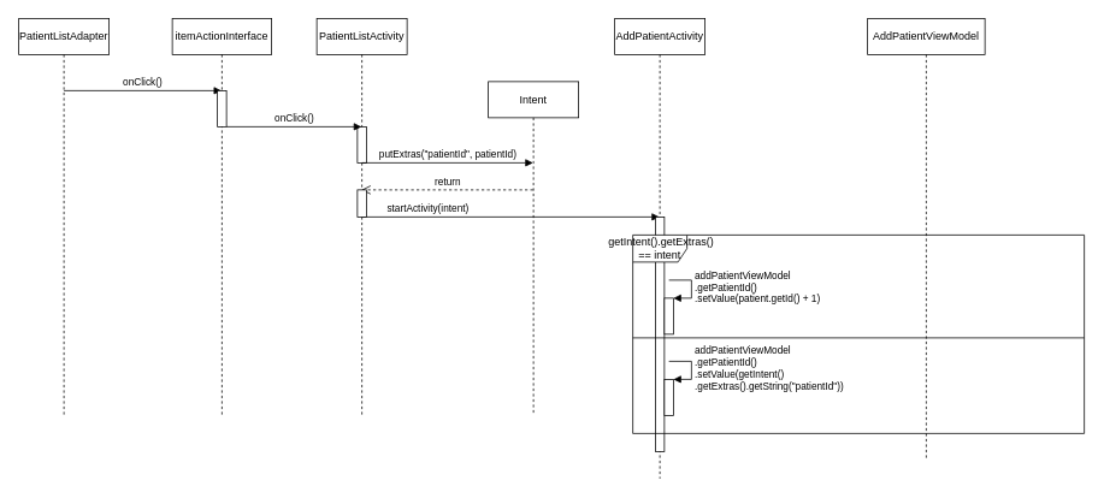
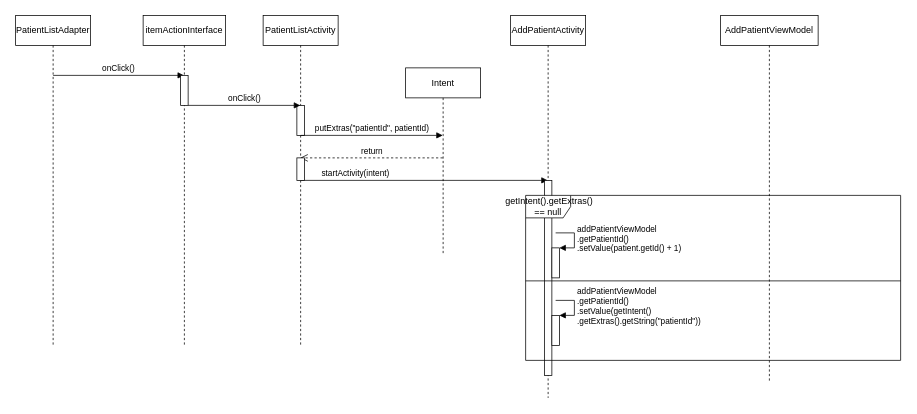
  <mxCell id="0" />
  <mxCell id="1" parent="0" />
  <mxCell id="2" value="PatientListActivity" style="shape=umlLifeline;perimeter=lifelinePerimeter;whiteSpace=wrap;html=1;container=1;collapsible=0;recursiveResize=0;outlineConnect=0;" vertex="1" parent="1"><mxGeometry x="350" y="20" width="100" height="440" as="geometry" /></mxCell>
  <mxCell id="3" value="" style="html=1;points=[];perimeter=orthogonalPerimeter;" vertex="1" parent="2"><mxGeometry x="45" y="120" width="10" height="40" as="geometry" /></mxCell>
  <mxCell id="4" value="putExtras(&quot;patientId&quot;, patientId)" style="html=1;verticalAlign=bottom;endArrow=block;" edge="1" parent="2" target="13"><mxGeometry width="80" relative="1" as="geometry"><mxPoint x="50" y="160" as="sourcePoint" /><mxPoint x="130" y="160" as="targetPoint" /></mxGeometry></mxCell>
  <mxCell id="5" value="startActivity(intent)" style="html=1;verticalAlign=bottom;endArrow=block;" edge="1" parent="2" target="11"><mxGeometry x="-0.554" width="80" relative="1" as="geometry"><mxPoint x="50" y="220" as="sourcePoint" /><mxPoint x="130" y="220" as="targetPoint" /><mxPoint as="offset" /></mxGeometry></mxCell>
  <mxCell id="6" value="PatientListAdapter" style="shape=umlLifeline;perimeter=lifelinePerimeter;whiteSpace=wrap;html=1;container=1;collapsible=0;recursiveResize=0;outlineConnect=0;" vertex="1" parent="1"><mxGeometry x="20" y="20" width="100" height="440" as="geometry" /></mxCell>
  <mxCell id="7" value="onClick()" style="html=1;verticalAlign=bottom;endArrow=block;" edge="1" parent="6" target="8"><mxGeometry width="80" relative="1" as="geometry"><mxPoint x="50" y="80" as="sourcePoint" /><mxPoint x="130" y="80" as="targetPoint" /></mxGeometry></mxCell>
  <mxCell id="8" value="itemActionInterface" style="shape=umlLifeline;perimeter=lifelinePerimeter;whiteSpace=wrap;html=1;container=1;collapsible=0;recursiveResize=0;outlineConnect=0;" vertex="1" parent="1"><mxGeometry x="190" y="20" width="110" height="440" as="geometry" /></mxCell>
  <mxCell id="9" value="" style="html=1;points=[];perimeter=orthogonalPerimeter;" vertex="1" parent="8"><mxGeometry x="50" y="80" width="10" height="40" as="geometry" /></mxCell>
  <mxCell id="10" value="onClick()" style="html=1;verticalAlign=bottom;endArrow=block;" edge="1" parent="8" target="2"><mxGeometry width="80" relative="1" as="geometry"><mxPoint x="60" y="120" as="sourcePoint" /><mxPoint x="140" y="120" as="targetPoint" /></mxGeometry></mxCell>
  <mxCell id="11" value="AddPatientActivity" style="shape=umlLifeline;perimeter=lifelinePerimeter;whiteSpace=wrap;html=1;container=1;collapsible=0;recursiveResize=0;outlineConnect=0;" vertex="1" parent="1"><mxGeometry x="680" y="20" width="100" height="510" as="geometry" /></mxCell>
  <mxCell id="12" value="" style="html=1;points=[];perimeter=orthogonalPerimeter;" vertex="1" parent="11"><mxGeometry x="45" y="220" width="10" height="260" as="geometry" /></mxCell>
- <mxCell id="13" value="Intent" style="shape=umlLifeline;perimeter=lifelinePerimeter;whiteSpace=wrap;html=1;container=1;collapsible=0;recursiveResize=0;outlineConnect=0;" vertex="1" parent="1"><mxGeometry x="540" y="90" width="100" height="370" as="geometry" /></mxCell>
+ <mxCell id="13" value="Intent" style="shape=umlLifeline;perimeter=lifelinePerimeter;whiteSpace=wrap;html=1;container=1;collapsible=0;recursiveResize=0;outlineConnect=0;" vertex="1" parent="1"><mxGeometry x="540" y="90" width="100" height="250" as="geometry" /></mxCell>
  <mxCell id="14" value="return" style="html=1;verticalAlign=bottom;endArrow=open;dashed=1;endSize=8;" edge="1" parent="1" source="13" target="2"><mxGeometry relative="1" as="geometry"><mxPoint x="480" y="230" as="sourcePoint" /><mxPoint x="400" y="230" as="targetPoint" /><Array as="points"><mxPoint x="530" y="210" /></Array></mxGeometry></mxCell>
  <mxCell id="15" value="AddPatientViewModel&lt;br&gt;" style="shape=umlLifeline;perimeter=lifelinePerimeter;whiteSpace=wrap;html=1;container=1;collapsible=0;recursiveResize=0;outlineConnect=0;" vertex="1" parent="1"><mxGeometry x="960" y="20" width="130" height="490" as="geometry" /></mxCell>
- <mxCell id="16" value="&amp;nbsp;getIntent().getExtras() == intent" style="shape=umlFrame;whiteSpace=wrap;html=1;" vertex="1" parent="1"><mxGeometry x="700" y="260" width="500" height="220" as="geometry" /></mxCell>
+ <mxCell id="16" value="&amp;nbsp;getIntent().getExtras() == null" style="shape=umlFrame;whiteSpace=wrap;html=1;" vertex="1" parent="1"><mxGeometry x="700" y="260" width="500" height="220" as="geometry" /></mxCell>
  <mxCell id="17" value="" style="line;strokeWidth=1;fillColor=none;align=left;verticalAlign=middle;spacingTop=-1;spacingLeft=3;spacingRight=3;rotatable=0;labelPosition=right;points=[];portConstraint=eastwest;" vertex="1" parent="1"><mxGeometry x="700" y="370" width="500" height="8" as="geometry" /></mxCell>
  <mxCell id="18" value="" style="html=1;points=[];perimeter=orthogonalPerimeter;" vertex="1" parent="1"><mxGeometry x="735" y="330" width="10" height="40" as="geometry" /></mxCell>
  <mxCell id="19" value="addPatientViewModel&lt;br&gt;.getPatientId()&lt;br&gt;.setValue(patient.getId() + 1)" style="edgeStyle=orthogonalEdgeStyle;html=1;align=left;spacingLeft=2;endArrow=block;rounded=0;entryX=1;entryY=0;" edge="1" target="18" parent="1"><mxGeometry relative="1" as="geometry"><mxPoint x="740" y="310" as="sourcePoint" /><Array as="points"><mxPoint x="765" y="310" /></Array></mxGeometry></mxCell>
  <mxCell id="20" value="" style="html=1;points=[];perimeter=orthogonalPerimeter;" vertex="1" parent="1"><mxGeometry x="735" y="420" width="10" height="40" as="geometry" /></mxCell>
  <mxCell id="21" value="addPatientViewModel&lt;br&gt;.getPatientId()&lt;br&gt;.setValue(getIntent()&lt;br&gt;.getExtras().getString(&quot;patientId&quot;))" style="edgeStyle=orthogonalEdgeStyle;html=1;align=left;spacingLeft=2;endArrow=block;rounded=0;entryX=1;entryY=0;" edge="1" target="20" parent="1"><mxGeometry relative="1" as="geometry"><mxPoint x="740" y="400" as="sourcePoint" /><Array as="points"><mxPoint x="765" y="400" /></Array></mxGeometry></mxCell>
  <mxCell id="22" value="" style="html=1;points=[];perimeter=orthogonalPerimeter;" vertex="1" parent="1"><mxGeometry x="395" y="210" width="10" height="30" as="geometry" /></mxCell>
